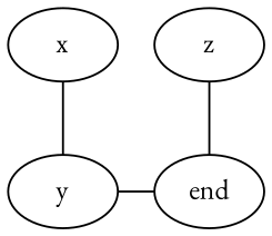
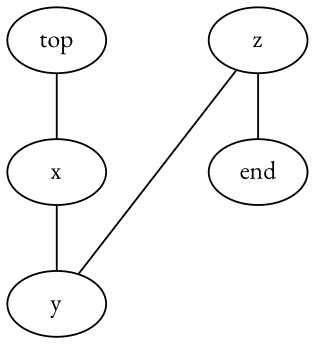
  graph {
    fontname="EB Garamond"
    node [fontname="EB Garamond"]
    edge [fontname="EB Garamond"]
+   n1 [label=top]
    n2 [label=x]
    n3 [label=end]
    n4 [label=y]
    n5 [label=z]
+   n1 -- n2
    n2 -- n4
-   n4 -- n3 [constraint=false]
+   n4 -- n5 [constraint=false]
    n5 -- n3
  }
